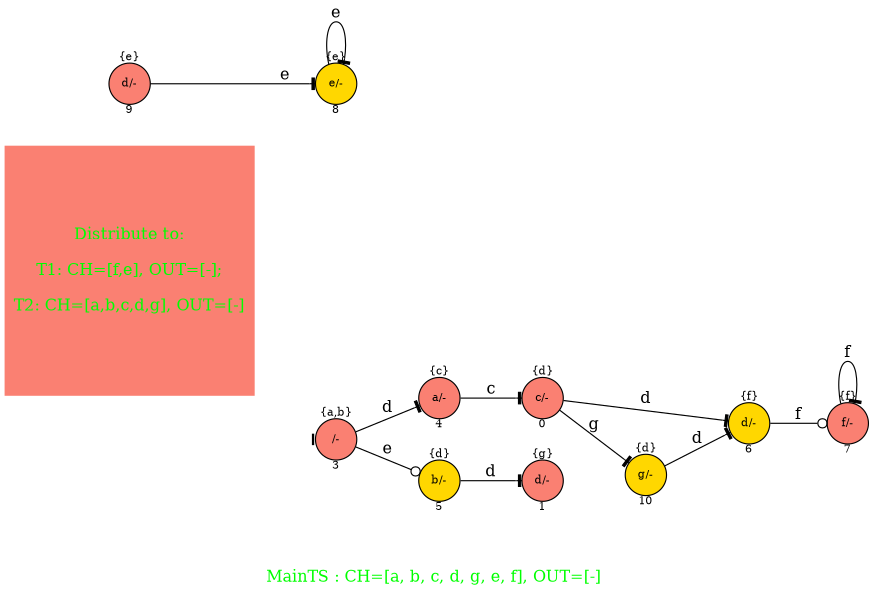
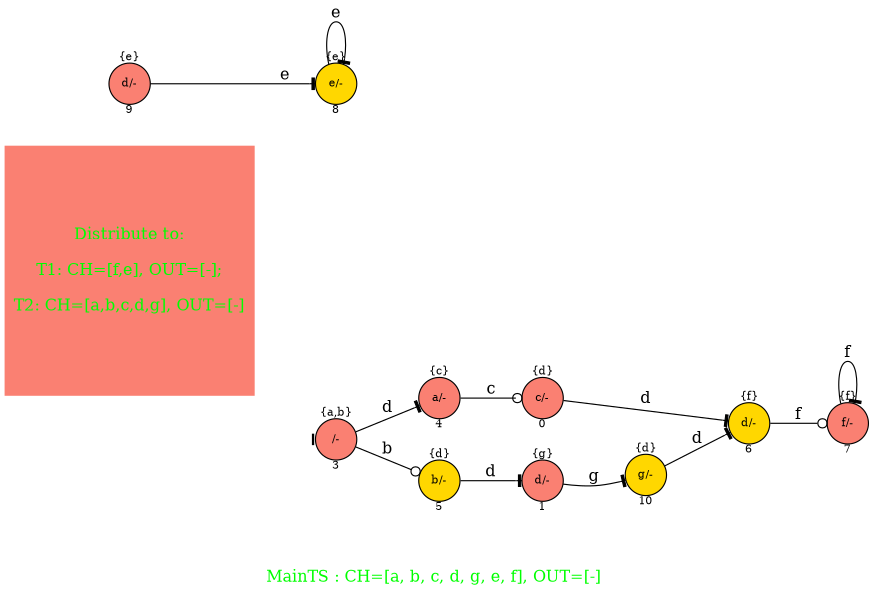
  digraph {
    fontcolor=green
    fontsize=14
    label="\nMainTS : CH=[a, b, c, d, g, e, f], OUT=[-] "
    nodesep=0.5
    rankdir=LR
    ranksep=0.6
    node [fixedsize=true fontsize=10 shape=circle style=filled fillcolor=salmon]
    edge [arrowhead=tee]
    init [shape=point style=invis fillcolor=""]
    n2 [label="{a,b}\n\n/-\n\n3"]
    n3 [label="{c}\n\na/-\n\n4"]
    n4 [fillcolor=gold label="{d}\n\nb/-\n\n5"]
    n5 [fixedsize=false fontcolor=green fontsize=14 label="Distribute to:\n\nT1: CH=[f,e], OUT=[-];\n\nT2: CH=[a,b,c,d,g], OUT=[-]" peripheries=0 shape=square]
    n6 [label="{d}\n\nc/-\n\n0"]
    n7 [label="{g}\n\nd/-\n\n1"]
    n8 [fillcolor=gold label="{f}\n\nd/-\n\n6"]
    n9 [label="{f}\n\nf/-\n\n7"]
    n10 [fillcolor=gold label="{d}\n\ng/-\n\n10"]
    n11 [label="{e}\n\nd/-\n\n9"]
    n12 [fillcolor=gold label="{e}\n\ne/-\n\n8"]
    init -> n2 [penwidth=0]
    n2 -> n3 [label=d]
-   n2 -> n4 [arrowhead=odot label=e]
-   n3 -> n6 [label=c]
+   n2 -> n4 [arrowhead=odot label=b]
+   n3 -> n6 [arrowhead=odot label=c]
    n4 -> n7 [label=d]
    n6 -> n8 [label=d]
-   n6 -> n10 [label=g]
+   n7 -> n10 [label=g]
    n8 -> n9 [arrowhead=odot label=f]
    n9 -> n9 [label=f]
    n10 -> n8 [label=d]
    n11 -> n12 [label=e]
    n12 -> n12 [label=e]
  }
